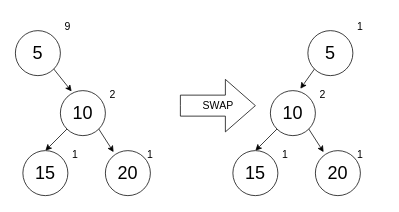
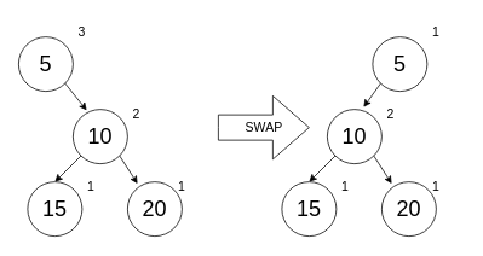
  <mxCell id="0" />
  <mxCell id="1" parent="0" />
  <mxCell id="2" style="edgeStyle=none;rounded=0;orthogonalLoop=1;jettySize=auto;html=1;exitX=0;exitY=1;exitDx=0;exitDy=0;entryX=0.5;entryY=0;entryDx=0;entryDy=0;fontSize=14;" edge="1" parent="1" source="4" target="6"><mxGeometry relative="1" as="geometry" /></mxCell>
  <mxCell id="3" style="edgeStyle=none;rounded=0;orthogonalLoop=1;jettySize=auto;html=1;exitX=1;exitY=1;exitDx=0;exitDy=0;entryX=0.183;entryY=0.033;entryDx=0;entryDy=0;entryPerimeter=0;fontSize=14;" edge="1" parent="1" source="4" target="8"><mxGeometry relative="1" as="geometry" /></mxCell>
  <mxCell id="4" value="&lt;font style=&quot;font-size: 24px&quot;&gt;10&lt;/font&gt;" style="ellipse;whiteSpace=wrap;html=1;aspect=fixed;" parent="1" vertex="1"><mxGeometry x="80" y="120" width="60" height="60" as="geometry" /></mxCell>
  <mxCell id="5" value="2" style="text;html=1;strokeColor=none;fillColor=none;align=center;verticalAlign=middle;whiteSpace=wrap;rounded=0;fontSize=14;" vertex="1" parent="1"><mxGeometry x="120" y="110" width="60" height="30" as="geometry" /></mxCell>
  <mxCell id="6" value="&lt;font style=&quot;font-size: 24px&quot;&gt;15&lt;/font&gt;" style="ellipse;whiteSpace=wrap;html=1;aspect=fixed;" vertex="1" parent="1"><mxGeometry x="30" y="200" width="60" height="60" as="geometry" /></mxCell>
  <mxCell id="7" value="1" style="text;html=1;strokeColor=none;fillColor=none;align=center;verticalAlign=middle;whiteSpace=wrap;rounded=0;fontSize=14;" vertex="1" parent="1"><mxGeometry x="70" y="190" width="60" height="30" as="geometry" /></mxCell>
  <mxCell id="8" value="&lt;font style=&quot;font-size: 24px&quot;&gt;20&lt;/font&gt;" style="ellipse;whiteSpace=wrap;html=1;aspect=fixed;" vertex="1" parent="1"><mxGeometry x="140" y="200" width="60" height="60" as="geometry" /></mxCell>
  <mxCell id="9" value="1" style="text;html=1;strokeColor=none;fillColor=none;align=center;verticalAlign=middle;whiteSpace=wrap;rounded=0;fontSize=14;" vertex="1" parent="1"><mxGeometry x="170" y="190" width="60" height="30" as="geometry" /></mxCell>
  <mxCell id="10" style="edgeStyle=none;rounded=0;orthogonalLoop=1;jettySize=auto;html=1;exitX=1;exitY=1;exitDx=0;exitDy=0;entryX=0.25;entryY=0.017;entryDx=0;entryDy=0;entryPerimeter=0;fontSize=14;" edge="1" parent="1" source="11" target="4"><mxGeometry relative="1" as="geometry" /></mxCell>
  <mxCell id="11" value="&lt;font style=&quot;font-size: 24px&quot;&gt;5&lt;/font&gt;" style="ellipse;whiteSpace=wrap;html=1;aspect=fixed;" vertex="1" parent="1"><mxGeometry x="20" y="40" width="60" height="60" as="geometry" /></mxCell>
- <mxCell id="12" value="9" style="text;html=1;strokeColor=none;fillColor=none;align=center;verticalAlign=middle;whiteSpace=wrap;rounded=0;fontSize=14;" vertex="1" parent="1"><mxGeometry x="60" y="20" width="60" height="30" as="geometry" /></mxCell>
+ <mxCell id="12" value="3" style="text;html=1;strokeColor=none;fillColor=none;align=center;verticalAlign=middle;whiteSpace=wrap;rounded=0;fontSize=14;" vertex="1" parent="1"><mxGeometry x="60" y="20" width="60" height="30" as="geometry" /></mxCell>
  <mxCell id="13" style="edgeStyle=none;rounded=0;orthogonalLoop=1;jettySize=auto;html=1;exitX=0;exitY=1;exitDx=0;exitDy=0;entryX=0.5;entryY=0;entryDx=0;entryDy=0;fontSize=14;" edge="1" parent="1" source="15" target="17"><mxGeometry relative="1" as="geometry" /></mxCell>
  <mxCell id="14" style="edgeStyle=none;rounded=0;orthogonalLoop=1;jettySize=auto;html=1;exitX=1;exitY=1;exitDx=0;exitDy=0;entryX=0.183;entryY=0.033;entryDx=0;entryDy=0;entryPerimeter=0;fontSize=14;" edge="1" parent="1" source="15" target="19"><mxGeometry relative="1" as="geometry" /></mxCell>
  <mxCell id="15" value="&lt;font style=&quot;font-size: 24px&quot;&gt;10&lt;/font&gt;" style="ellipse;whiteSpace=wrap;html=1;aspect=fixed;" vertex="1" parent="1"><mxGeometry x="360" y="120" width="60" height="60" as="geometry" /></mxCell>
  <mxCell id="16" value="2" style="text;html=1;strokeColor=none;fillColor=none;align=center;verticalAlign=middle;whiteSpace=wrap;rounded=0;fontSize=14;" vertex="1" parent="1"><mxGeometry x="400" y="110" width="60" height="30" as="geometry" /></mxCell>
  <mxCell id="17" value="&lt;font style=&quot;font-size: 24px&quot;&gt;15&lt;/font&gt;" style="ellipse;whiteSpace=wrap;html=1;aspect=fixed;" vertex="1" parent="1"><mxGeometry x="310" y="200" width="60" height="60" as="geometry" /></mxCell>
  <mxCell id="18" value="1" style="text;html=1;strokeColor=none;fillColor=none;align=center;verticalAlign=middle;whiteSpace=wrap;rounded=0;fontSize=14;" vertex="1" parent="1"><mxGeometry x="350" y="190" width="60" height="30" as="geometry" /></mxCell>
  <mxCell id="19" value="&lt;font style=&quot;font-size: 24px&quot;&gt;20&lt;/font&gt;" style="ellipse;whiteSpace=wrap;html=1;aspect=fixed;" vertex="1" parent="1"><mxGeometry x="420" y="200" width="60" height="60" as="geometry" /></mxCell>
  <mxCell id="20" value="1" style="text;html=1;strokeColor=none;fillColor=none;align=center;verticalAlign=middle;whiteSpace=wrap;rounded=0;fontSize=14;" vertex="1" parent="1"><mxGeometry x="450" y="190" width="60" height="30" as="geometry" /></mxCell>
  <mxCell id="21" style="edgeStyle=none;rounded=0;orthogonalLoop=1;jettySize=auto;html=1;exitX=0;exitY=1;exitDx=0;exitDy=0;entryX=0;entryY=0.25;entryDx=0;entryDy=0;fontSize=14;" edge="1" parent="1" source="22" target="16"><mxGeometry relative="1" as="geometry" /></mxCell>
  <mxCell id="22" value="&lt;font style=&quot;font-size: 24px&quot;&gt;5&lt;/font&gt;" style="ellipse;whiteSpace=wrap;html=1;aspect=fixed;" vertex="1" parent="1"><mxGeometry x="410" y="40" width="60" height="60" as="geometry" /></mxCell>
  <mxCell id="23" value="1" style="text;html=1;strokeColor=none;fillColor=none;align=center;verticalAlign=middle;whiteSpace=wrap;rounded=0;fontSize=14;" vertex="1" parent="1"><mxGeometry x="450" y="20" width="60" height="30" as="geometry" /></mxCell>
  <mxCell id="24" value="SWAP" style="html=1;shadow=0;dashed=0;align=center;verticalAlign=middle;shape=mxgraph.arrows2.arrow;dy=0.6;dx=40;notch=0;fontSize=14;strokeColor=#000000;fillColor=none;" vertex="1" parent="1"><mxGeometry x="240" y="105" width="100" height="70" as="geometry" /></mxCell>
